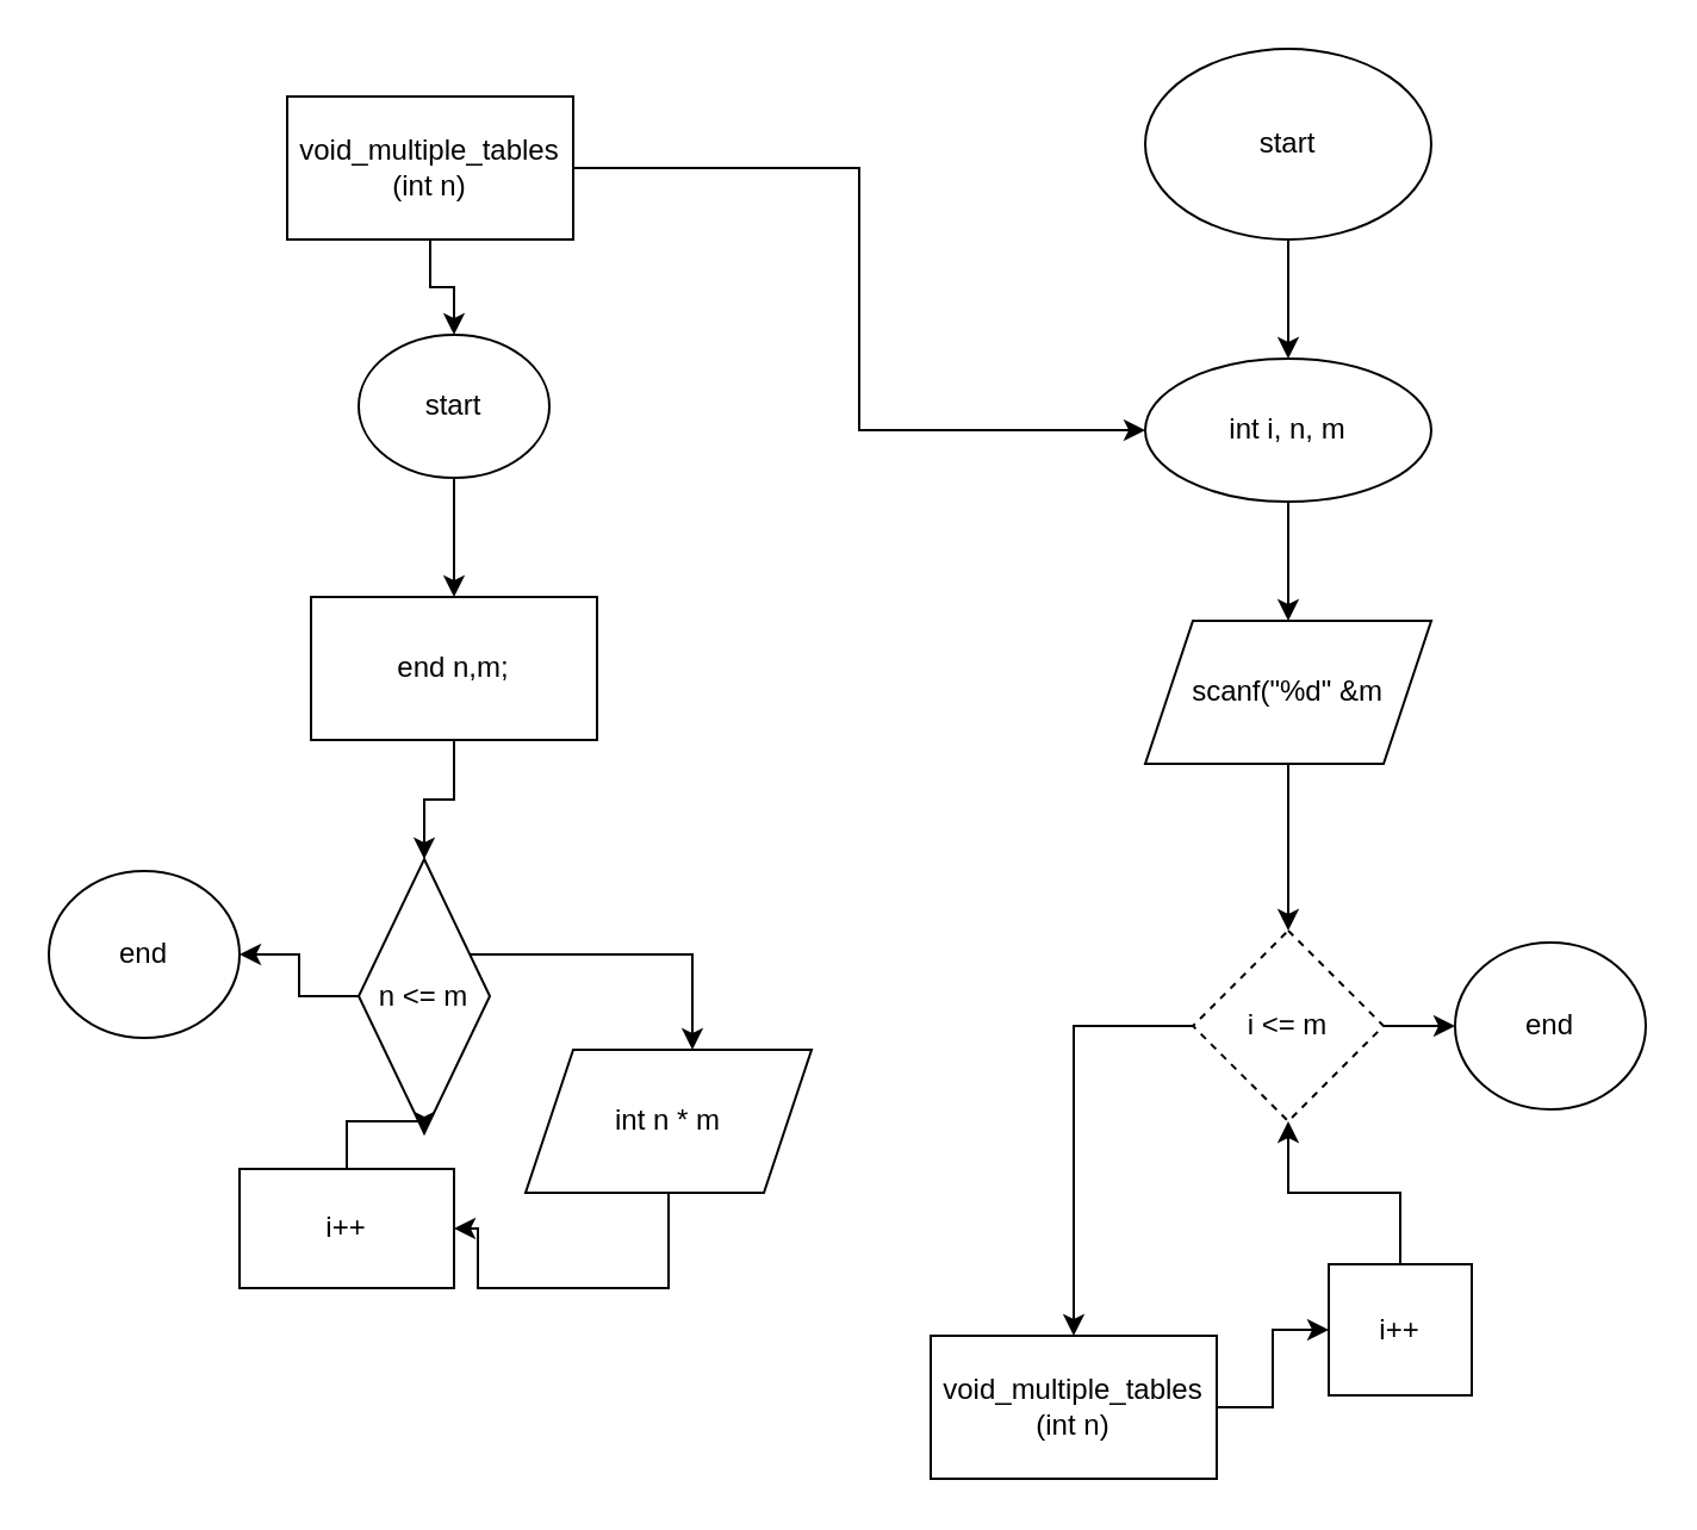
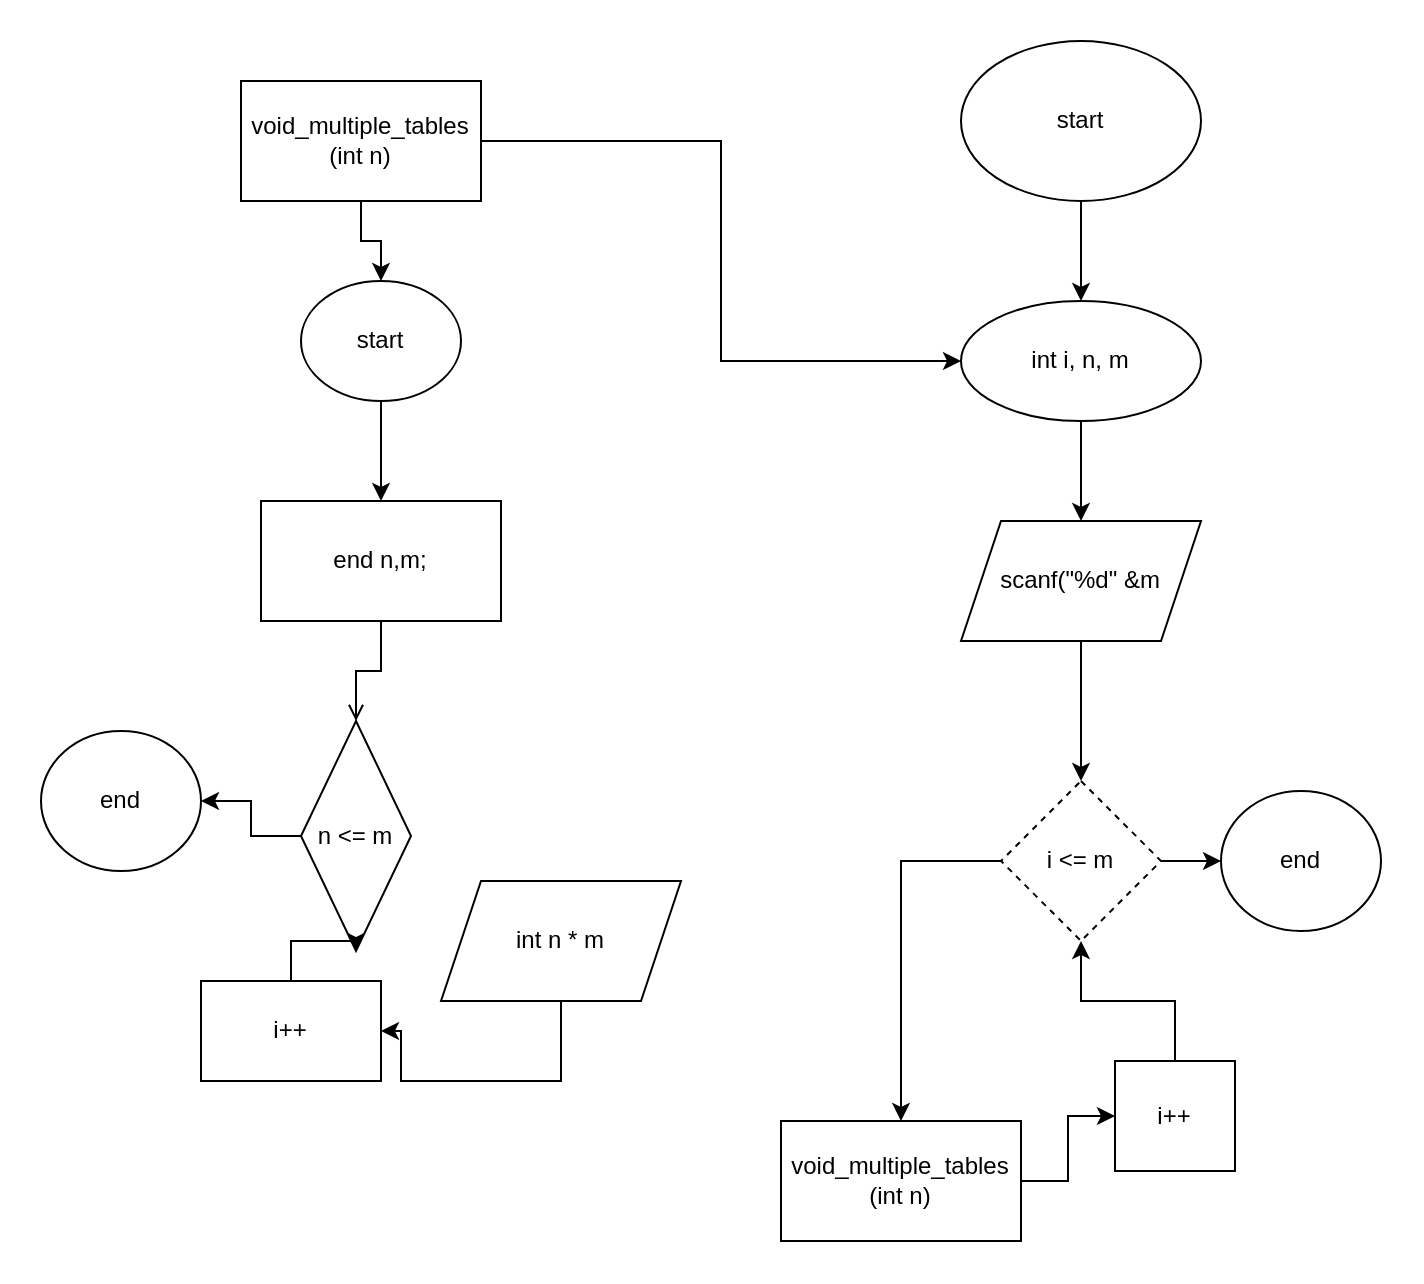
  <mxCell id="0" />
  <mxCell id="1" parent="0" />
  <mxCell id="2" value="" style="edgeStyle=orthogonalEdgeStyle;rounded=0;orthogonalLoop=1;jettySize=auto;html=1;" edge="1" parent="1" source="4" target="6"><mxGeometry relative="1" as="geometry" /></mxCell>
  <mxCell id="3" style="edgeStyle=orthogonalEdgeStyle;rounded=0;orthogonalLoop=1;jettySize=auto;html=1;entryX=0;entryY=0.5;entryDx=0;entryDy=0;" edge="1" parent="1" source="4" target="20"><mxGeometry relative="1" as="geometry" /></mxCell>
  <mxCell id="4" value="void_multiple_tables&lt;br&gt;(int n)" style="whiteSpace=wrap;html=1;" vertex="1" parent="1"><mxGeometry x="120" y="40" width="120" height="60" as="geometry" /></mxCell>
  <mxCell id="5" value="" style="edgeStyle=orthogonalEdgeStyle;rounded=0;orthogonalLoop=1;jettySize=auto;html=1;" edge="1" parent="1" source="6" target="8"><mxGeometry relative="1" as="geometry" /></mxCell>
  <mxCell id="6" value="start" style="ellipse;whiteSpace=wrap;html=1;" vertex="1" parent="1"><mxGeometry x="150" y="140" width="80" height="60" as="geometry" /></mxCell>
- <mxCell id="7" value="" style="edgeStyle=orthogonalEdgeStyle;rounded=0;orthogonalLoop=1;jettySize=auto;html=1;" edge="1" parent="1" source="8" target="11"><mxGeometry relative="1" as="geometry" /></mxCell>
+ <mxCell id="7" value="" style="edgeStyle=orthogonalEdgeStyle;rounded=0;orthogonalLoop=1;jettySize=auto;html=1;endArrow=open;" edge="1" parent="1" source="8" target="11"><mxGeometry relative="1" as="geometry" /></mxCell>
  <mxCell id="8" value="end n,m;" style="whiteSpace=wrap;html=1;" vertex="1" parent="1"><mxGeometry x="130" y="250" width="120" height="60" as="geometry" /></mxCell>
  <mxCell id="9" value="" style="edgeStyle=orthogonalEdgeStyle;rounded=0;orthogonalLoop=1;jettySize=auto;html=1;" edge="1" parent="1" source="11" target="12"><mxGeometry relative="1" as="geometry" /></mxCell>
- <mxCell id="10" value="" style="edgeStyle=orthogonalEdgeStyle;rounded=0;orthogonalLoop=1;jettySize=auto;html=1;" edge="1" parent="1" source="11" target="14"><mxGeometry relative="1" as="geometry"><Array as="points"><mxPoint x="290" y="400" /></Array></mxGeometry></mxCell>
  <mxCell id="11" value="n &amp;lt;= m" style="rhombus;whiteSpace=wrap;html=1;" vertex="1" parent="1"><mxGeometry x="150" y="360" width="55" height="115" as="geometry" /></mxCell>
  <mxCell id="12" value="end" style="ellipse;whiteSpace=wrap;html=1;" vertex="1" parent="1"><mxGeometry x="20" y="365" width="80" height="70" as="geometry" /></mxCell>
  <mxCell id="13" value="" style="edgeStyle=orthogonalEdgeStyle;rounded=0;orthogonalLoop=1;jettySize=auto;html=1;" edge="1" parent="1" source="14" target="16"><mxGeometry relative="1" as="geometry"><Array as="points"><mxPoint x="280" y="540" /><mxPoint x="200" y="540" /><mxPoint x="200" y="515" /></Array></mxGeometry></mxCell>
  <mxCell id="14" value="int n * m" style="shape=parallelogram;perimeter=parallelogramPerimeter;whiteSpace=wrap;html=1;fixedSize=1;" vertex="1" parent="1"><mxGeometry x="220" y="440" width="120" height="60" as="geometry" /></mxCell>
  <mxCell id="15" style="edgeStyle=orthogonalEdgeStyle;rounded=0;orthogonalLoop=1;jettySize=auto;html=1;" edge="1" parent="1" source="16" target="11"><mxGeometry relative="1" as="geometry" /></mxCell>
  <mxCell id="16" value="i++" style="whiteSpace=wrap;html=1;" vertex="1" parent="1"><mxGeometry x="100" y="490" width="90" height="50" as="geometry" /></mxCell>
  <mxCell id="17" value="" style="edgeStyle=orthogonalEdgeStyle;rounded=0;orthogonalLoop=1;jettySize=auto;html=1;" edge="1" parent="1" source="18" target="20"><mxGeometry relative="1" as="geometry" /></mxCell>
  <mxCell id="18" value="start" style="ellipse;whiteSpace=wrap;html=1;" vertex="1" parent="1"><mxGeometry x="480" width="120" height="80" as="geometry" y="20" /></mxCell>
  <mxCell id="19" value="" style="edgeStyle=orthogonalEdgeStyle;rounded=0;orthogonalLoop=1;jettySize=auto;html=1;" edge="1" parent="1" source="20" target="22"><mxGeometry relative="1" as="geometry" /></mxCell>
  <mxCell id="20" value="int i, n, m" style="ellipse;whiteSpace=wrap;html=1;" vertex="1" parent="1"><mxGeometry x="480" y="150" width="120" height="60" as="geometry" /></mxCell>
  <mxCell id="21" value="" style="edgeStyle=orthogonalEdgeStyle;rounded=0;orthogonalLoop=1;jettySize=auto;html=1;" edge="1" parent="1" source="22" target="25"><mxGeometry relative="1" as="geometry" /></mxCell>
  <mxCell id="22" value="scanf(&quot;%d&quot; &amp;amp;m" style="shape=parallelogram;perimeter=parallelogramPerimeter;whiteSpace=wrap;html=1;fixedSize=1;" vertex="1" parent="1"><mxGeometry x="480" y="260" width="120" height="60" as="geometry" /></mxCell>
  <mxCell id="23" value="" style="edgeStyle=orthogonalEdgeStyle;rounded=0;orthogonalLoop=1;jettySize=auto;html=1;" edge="1" parent="1" source="25" target="26"><mxGeometry relative="1" as="geometry" /></mxCell>
  <mxCell id="24" value="" style="edgeStyle=orthogonalEdgeStyle;rounded=0;orthogonalLoop=1;jettySize=auto;html=1;exitX=0;exitY=0.5;exitDx=0;exitDy=0;" edge="1" parent="1" source="25" target="28"><mxGeometry relative="1" as="geometry" /></mxCell>
  <mxCell id="25" value="i &amp;lt;= m" style="rhombus;whiteSpace=wrap;html=1;dashed=1;" vertex="1" parent="1"><mxGeometry x="500" y="390" width="80" height="80" as="geometry" /></mxCell>
  <mxCell id="26" value="end" style="ellipse;whiteSpace=wrap;html=1;" vertex="1" parent="1"><mxGeometry x="610" y="395" width="80" height="70" as="geometry" /></mxCell>
  <mxCell id="27" value="" style="edgeStyle=orthogonalEdgeStyle;rounded=0;orthogonalLoop=1;jettySize=auto;html=1;" edge="1" parent="1" source="28" target="30"><mxGeometry relative="1" as="geometry" /></mxCell>
  <mxCell id="28" value="void_multiple_tables&lt;br&gt;(int n)" style="whiteSpace=wrap;html=1;" vertex="1" parent="1"><mxGeometry x="390" y="560" width="120" height="60" as="geometry" /></mxCell>
  <mxCell id="29" style="edgeStyle=orthogonalEdgeStyle;rounded=0;orthogonalLoop=1;jettySize=auto;html=1;" edge="1" parent="1" source="30" target="25"><mxGeometry relative="1" as="geometry" /></mxCell>
  <mxCell id="30" value="i++" style="whiteSpace=wrap;html=1;" vertex="1" parent="1"><mxGeometry x="557" y="530" width="60" height="55" as="geometry" /></mxCell>
